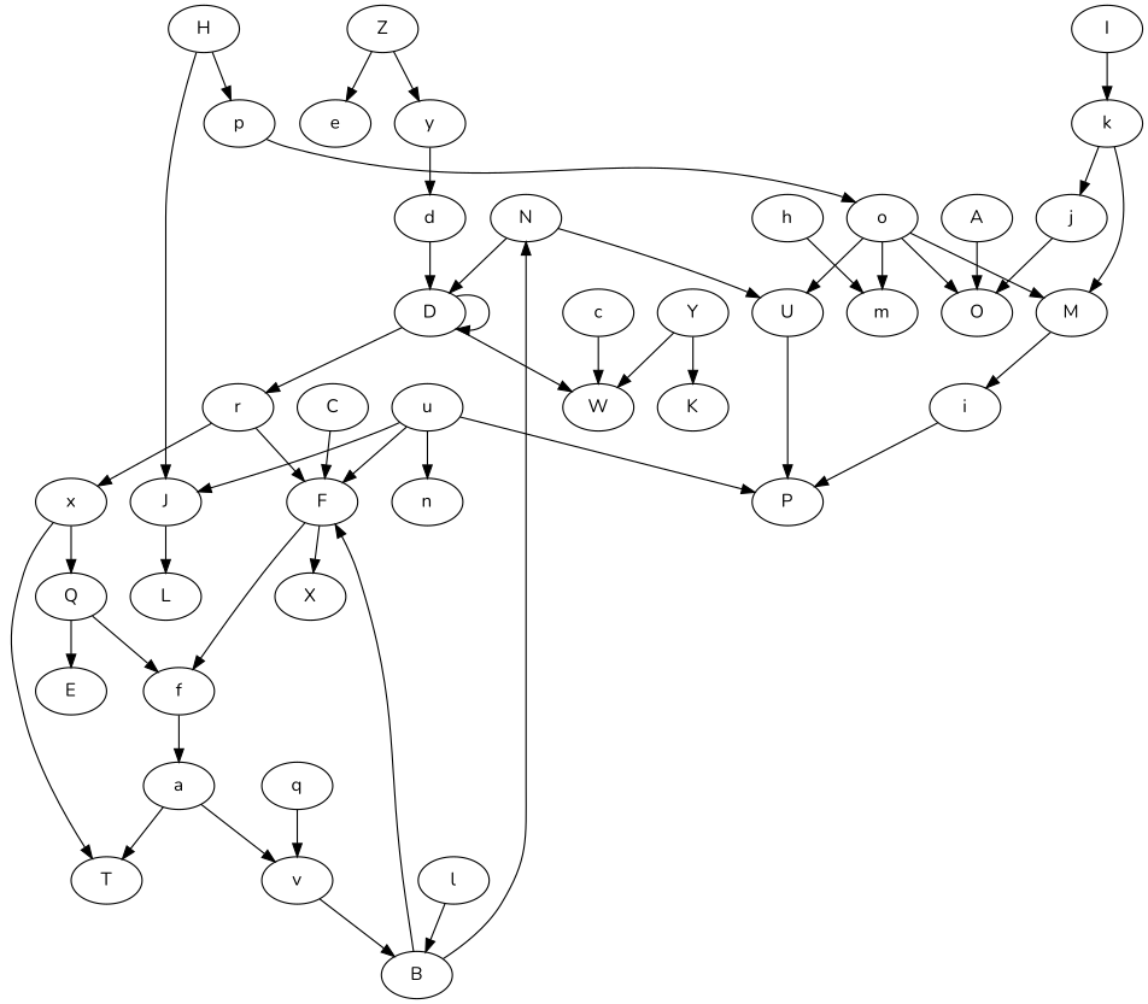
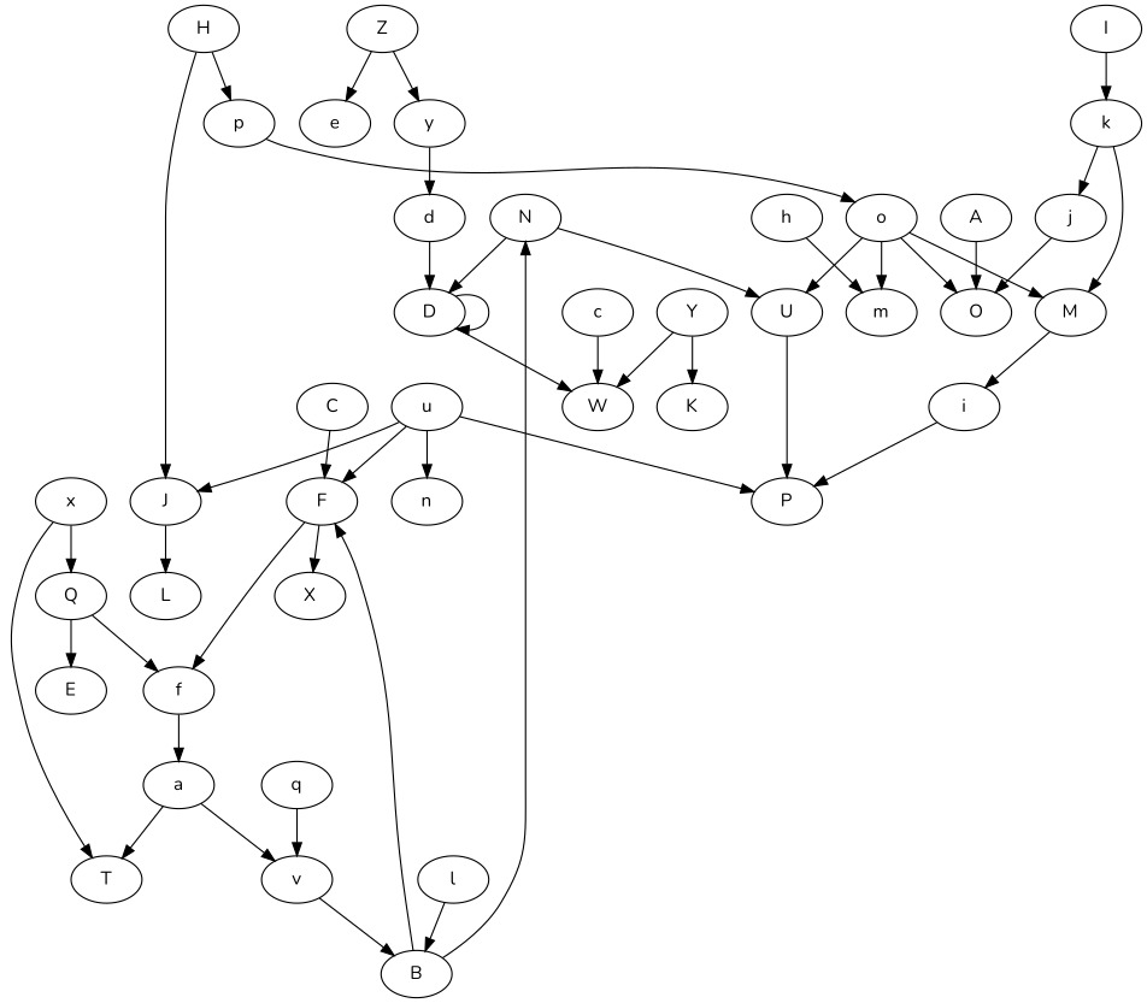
  digraph {
    fontname=Nunito
    node [fontname=Nunito]
    edge [fontname=Nunito]
    H
    p
    J
    o
    L
    O
    M
    m
    U
    i
    P
    F
    f
    X
    a
    T
    v
    D
    W
-   r
    x
    k
    j
    A
    Q
    y
    d
    B
    E
    N
    u
    n
    Z
    e
    q
    h
    Y
    K
    I
    l
    C
    c
    H -> p
    H -> J
    p -> o
    J -> L
    o -> O
    o -> M
    o -> m
    o -> U
    M -> i
    U -> P
    i -> P
    F -> f
    F -> X
    f -> a
    a -> T
    a -> v
    v -> B
    D -> D
    D -> W
-   D -> r
-   r -> F
-   r -> x
    x -> T
    x -> Q
    k -> M
    k -> j
    j -> O
    A -> O
    Q -> f
    Q -> E
    y -> d
    d -> D
    B -> F
    B -> N
    N -> U
    N -> D
    u -> J
    u -> P
    u -> F
    u -> n
    Z -> y
    Z -> e
    q -> v
    h -> m
    Y -> W
    Y -> K
    I -> k
    l -> B
    C -> F
    c -> W
  }
